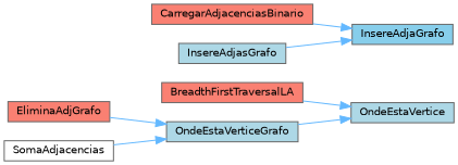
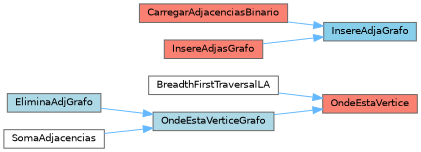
  digraph {
    rankdir=RL
    node [color=grey40 fillcolor=lightblue fontname=Helvetica fontsize=10 shape=box style=filled]
    edge [color=steelblue1 dir=back fontname=Helvetica fontsize=10 labelfontname=Helvetica labelfontsize=10 style=solid]
-   n1 [color=gray40 fontcolor=black height=0.2 label=OndeEstaVertice width=0.4]
-   n2 [fillcolor=salmon height=0.2 label=BreadthFirstTraversalLA width=0.4]
+   n1 [color=gray40 fillcolor=salmon fontcolor=black height=0.2 label=OndeEstaVertice width=0.4]
+   n2 [fillcolor=white height=0.2 label=BreadthFirstTraversalLA width=0.4]
    n3 [height=0.2 label=OndeEstaVerticeGrafo width=0.4]
-   n4 [fillcolor=salmon height=0.2 label=EliminaAdjGrafo width=0.4]
+   n4 [height=0.2 label=EliminaAdjGrafo width=0.4]
    n5 [fillcolor=white height=0.2 label=SomaAdjacencias width=0.4]
    n6 [fillcolor=skyblue height=0.2 label=InsereAdjaGrafo width=0.4]
    n7 [fillcolor=salmon height=0.2 label=CarregarAdjacenciasBinario width=0.4]
-   n8 [height=0.2 label=InsereAdjasGrafo width=0.4]
+   n8 [fillcolor=salmon height=0.2 label=InsereAdjasGrafo width=0.4]
    n1 -> n2
    n1 -> n3
    n3 -> n4
    n3 -> n5
    n6 -> n7
    n6 -> n8
  }
